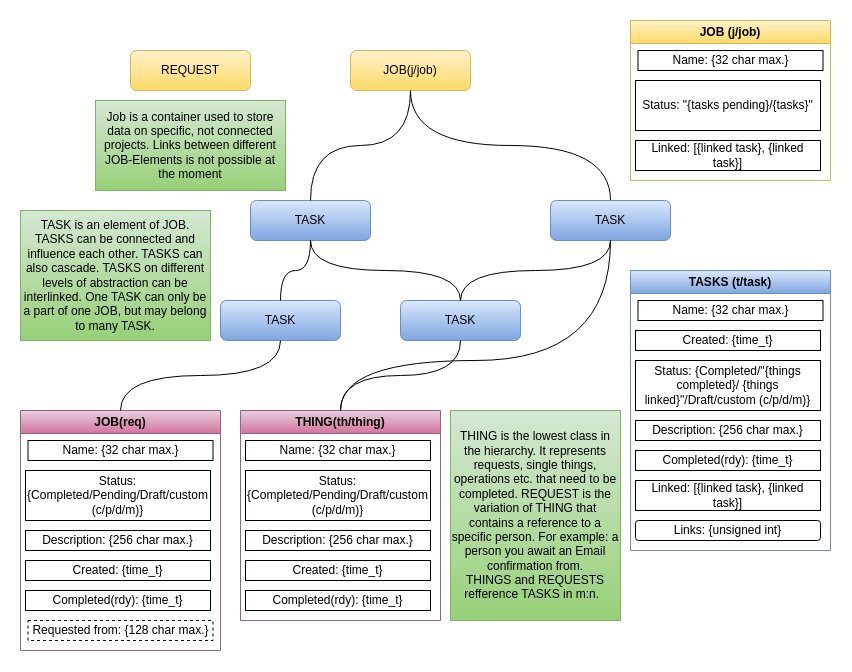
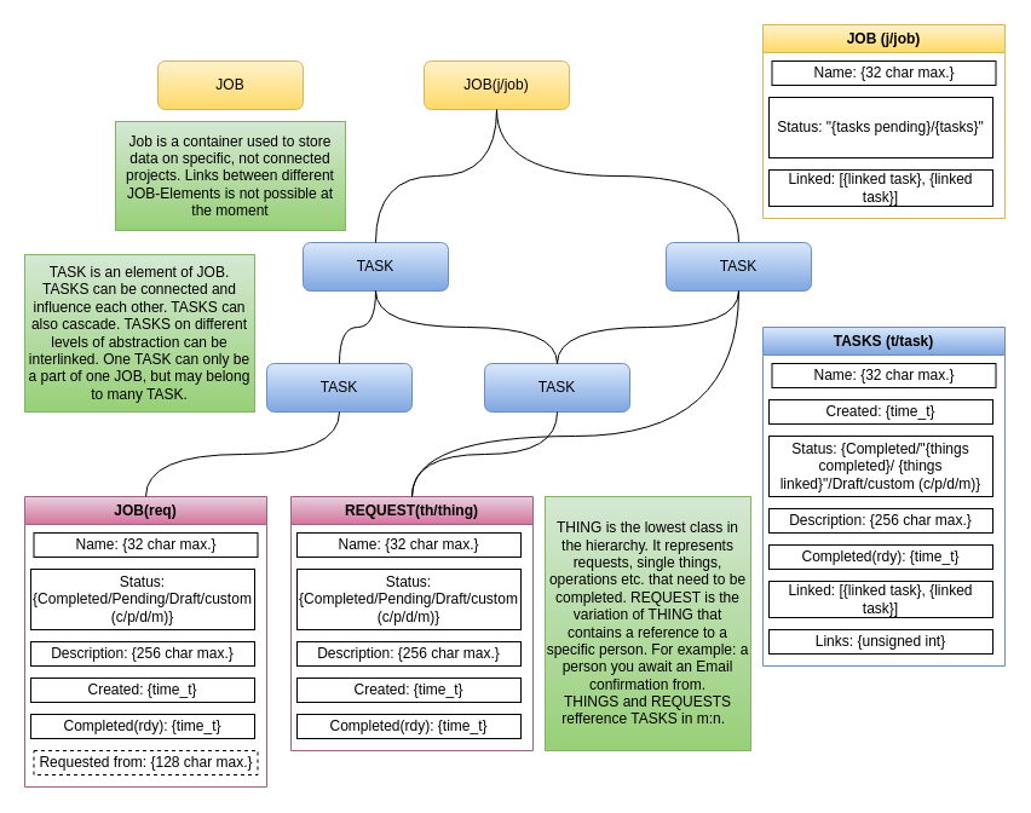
  <mxCell id="0" />
  <mxCell id="1" parent="0" />
  <mxCell id="2" value="" style="edgeStyle=orthogonalEdgeStyle;rounded=0;orthogonalLoop=1;jettySize=auto;html=1;curved=1;endArrow=none;endFill=0;exitX=0.5;exitY=1;exitDx=0;exitDy=0;entryX=0.5;entryY=0;entryDx=0;entryDy=0;" parent="1" source="3" target="8" edge="1"><mxGeometry relative="1" as="geometry"><mxPoint x="475" y="190" as="targetPoint" /></mxGeometry></mxCell>
  <mxCell id="3" value="JOB(j/job)" style="rounded=1;whiteSpace=wrap;html=1;fillColor=#fff2cc;strokeColor=#d6b656;gradientColor=#ffd966;" parent="1" vertex="1"><mxGeometry x="350" y="50" width="120" height="40" as="geometry" /></mxCell>
- <mxCell id="4" value="REQUEST" style="rounded=1;whiteSpace=wrap;html=1;fillColor=#fff2cc;strokeColor=#d6b656;gradientColor=#ffd966;" parent="1" vertex="1"><mxGeometry x="130" y="50" width="120" height="40" as="geometry" /></mxCell>
+ <mxCell id="4" value="JOB" style="rounded=1;whiteSpace=wrap;html=1;fillColor=#fff2cc;strokeColor=#d6b656;gradientColor=#ffd966;" parent="1" vertex="1"><mxGeometry x="130" y="50" width="120" height="40" as="geometry" /></mxCell>
  <mxCell id="5" value="Job is a container used to store data on specific, not connected projects. Links between different JOB-Elements is not possible at the moment" style="rounded=0;whiteSpace=wrap;html=1;fillColor=#d5e8d4;gradientColor=#97d077;strokeColor=#82b366;" parent="1" vertex="1"><mxGeometry x="95" y="100" width="190" height="90" as="geometry" /></mxCell>
  <mxCell id="6" value="TASK" style="rounded=1;whiteSpace=wrap;html=1;fillColor=#dae8fc;gradientColor=#7ea6e0;strokeColor=#6c8ebf;" parent="1" vertex="1"><mxGeometry x="250" y="200" width="120" height="40" as="geometry" /></mxCell>
  <mxCell id="7" value="" style="edgeStyle=orthogonalEdgeStyle;rounded=0;orthogonalLoop=1;jettySize=auto;html=1;curved=1;endArrow=none;endFill=0;exitX=0.5;exitY=1;exitDx=0;exitDy=0;entryX=0.5;entryY=0;entryDx=0;entryDy=0;" parent="1" source="3" target="6" edge="1"><mxGeometry relative="1" as="geometry"><mxPoint x="420" y="100" as="sourcePoint" /><mxPoint x="485" y="200" as="targetPoint" /></mxGeometry></mxCell>
  <mxCell id="8" value="TASK" style="rounded=1;whiteSpace=wrap;html=1;fillColor=#dae8fc;gradientColor=#7ea6e0;strokeColor=#6c8ebf;" parent="1" vertex="1"><mxGeometry x="550" y="200" width="120" height="40" as="geometry" /></mxCell>
  <mxCell id="9" value="TASK is an element of JOB. TASKS can be connected and influence each other. TASKS can also cascade. TASKS on different levels of abstraction can be interlinked. One TASK can only be a part of one JOB, but may belong to many TASK." style="rounded=0;whiteSpace=wrap;html=1;fillColor=#d5e8d4;gradientColor=#97d077;strokeColor=#82b366;" parent="1" vertex="1"><mxGeometry x="20" y="210" width="190" height="130" as="geometry" /></mxCell>
  <mxCell id="10" value="TASK" style="rounded=1;whiteSpace=wrap;html=1;fillColor=#dae8fc;gradientColor=#7ea6e0;strokeColor=#6c8ebf;" vertex="1" parent="1"><mxGeometry x="400" y="300" width="120" height="40" as="geometry" /></mxCell>
  <mxCell id="11" value="" style="edgeStyle=orthogonalEdgeStyle;rounded=0;orthogonalLoop=1;jettySize=auto;html=1;curved=1;endArrow=none;endFill=0;exitX=0.5;exitY=1;exitDx=0;exitDy=0;entryX=0.5;entryY=0;entryDx=0;entryDy=0;" edge="1" parent="1" source="6" target="10"><mxGeometry relative="1" as="geometry"><mxPoint x="510" y="240" as="sourcePoint" /><mxPoint x="600" y="365" as="targetPoint" /></mxGeometry></mxCell>
  <mxCell id="12" value="TASK" style="rounded=1;whiteSpace=wrap;html=1;fillColor=#dae8fc;gradientColor=#7ea6e0;strokeColor=#6c8ebf;" vertex="1" parent="1"><mxGeometry x="220" y="300" width="120" height="40" as="geometry" /></mxCell>
  <mxCell id="13" value="" style="edgeStyle=orthogonalEdgeStyle;rounded=0;orthogonalLoop=1;jettySize=auto;html=1;curved=1;endArrow=none;endFill=0;entryX=0.5;entryY=0;entryDx=0;entryDy=0;exitX=0.5;exitY=1;exitDx=0;exitDy=0;" edge="1" target="12" parent="1" source="6"><mxGeometry relative="1" as="geometry"><mxPoint x="340" y="271" as="sourcePoint" /><mxPoint x="400" y="365" as="targetPoint" /></mxGeometry></mxCell>
  <mxCell id="14" value="" style="edgeStyle=orthogonalEdgeStyle;rounded=0;orthogonalLoop=1;jettySize=auto;html=1;curved=1;endArrow=none;endFill=0;exitX=0.5;exitY=1;exitDx=0;exitDy=0;entryX=0.5;entryY=0;entryDx=0;entryDy=0;" edge="1" parent="1" source="8" target="10"><mxGeometry relative="1" as="geometry"><mxPoint x="320" y="250" as="sourcePoint" /><mxPoint x="470" y="310" as="targetPoint" /></mxGeometry></mxCell>
  <mxCell id="15" value="JOB(req)" style="swimlane;whiteSpace=wrap;html=1;fillColor=#e6d0de;gradientColor=#d5739d;strokeColor=#996185;" vertex="1" parent="1"><mxGeometry x="20" y="410" width="200" height="240" as="geometry"><mxRectangle x="30" y="420" width="120" height="30" as="alternateBounds" /></mxGeometry></mxCell>
  <mxCell id="16" value="Created: {time_t}" style="rounded=0;whiteSpace=wrap;html=1;" vertex="1" parent="15"><mxGeometry x="5" y="150" width="185" height="20" as="geometry" /></mxCell>
  <mxCell id="17" value="Status: {Completed/Pending/Draft/custom (c/p/d/m)}" style="rounded=0;whiteSpace=wrap;html=1;align=center;" vertex="1" parent="15"><mxGeometry x="5" y="60" width="185" height="50" as="geometry" /></mxCell>
  <mxCell id="18" value="Completed(rdy): {time_t}" style="rounded=0;whiteSpace=wrap;html=1;" vertex="1" parent="15"><mxGeometry x="5" y="180" width="185" height="20" as="geometry" /></mxCell>
  <mxCell id="19" value="Description: {256 char max.}" style="rounded=0;whiteSpace=wrap;html=1;" vertex="1" parent="15"><mxGeometry x="5" y="120" width="185" height="20" as="geometry" /></mxCell>
  <mxCell id="20" value="Name: {32 char max.}" style="rounded=0;whiteSpace=wrap;html=1;" vertex="1" parent="15"><mxGeometry x="7.5" y="30" width="185" height="20" as="geometry" /></mxCell>
  <mxCell id="21" value="Requested from: {128 char max.}" style="rounded=0;whiteSpace=wrap;html=1;dashed=1;" vertex="1" parent="15"><mxGeometry x="7.5" y="210" width="185" height="20" as="geometry" /></mxCell>
  <mxCell id="22" value="" style="edgeStyle=orthogonalEdgeStyle;rounded=0;orthogonalLoop=1;jettySize=auto;html=1;curved=1;endArrow=none;endFill=0;entryX=0.5;entryY=0;entryDx=0;entryDy=0;exitX=0.5;exitY=1;exitDx=0;exitDy=0;" edge="1" parent="1" source="12" target="15"><mxGeometry relative="1" as="geometry"><mxPoint x="390" y="410" as="sourcePoint" /><mxPoint x="360" y="470" as="targetPoint" /></mxGeometry></mxCell>
- <mxCell id="23" value="THING(th/thing)" style="swimlane;whiteSpace=wrap;html=1;fillColor=#e6d0de;gradientColor=#d5739d;strokeColor=#996185;startSize=23;" vertex="1" parent="1"><mxGeometry x="240" y="410" width="200" height="210" as="geometry"><mxRectangle x="370" y="420" width="130" height="30" as="alternateBounds" /></mxGeometry></mxCell>
+ <mxCell id="23" value="REQUEST(th/thing)" style="swimlane;whiteSpace=wrap;html=1;fillColor=#e6d0de;gradientColor=#d5739d;strokeColor=#996185;startSize=23;" vertex="1" parent="1"><mxGeometry x="240" y="410" width="200" height="210" as="geometry"><mxRectangle x="370" y="420" width="130" height="30" as="alternateBounds" /></mxGeometry></mxCell>
  <mxCell id="24" value="Status: {Completed/Pending/Draft/custom (c/p/d/m)}" style="rounded=0;whiteSpace=wrap;html=1;align=center;" vertex="1" parent="23"><mxGeometry x="5" y="60" width="185" height="50" as="geometry" /></mxCell>
  <mxCell id="25" value="Completed(rdy): {time_t}" style="rounded=0;whiteSpace=wrap;html=1;" vertex="1" parent="23"><mxGeometry x="5" y="180" width="185" height="20" as="geometry" /></mxCell>
  <mxCell id="26" value="Description: {256 char max.}" style="rounded=0;whiteSpace=wrap;html=1;" vertex="1" parent="23"><mxGeometry x="5" y="120" width="185" height="20" as="geometry" /></mxCell>
  <mxCell id="27" value="Name: {32 char max.}" style="rounded=0;whiteSpace=wrap;html=1;" vertex="1" parent="23"><mxGeometry x="5" y="30" width="185" height="20" as="geometry" /></mxCell>
  <mxCell id="28" value="Created: {time_t}" style="rounded=0;whiteSpace=wrap;html=1;" vertex="1" parent="23"><mxGeometry x="5" y="150" width="185" height="20" as="geometry" /></mxCell>
  <mxCell id="29" value="" style="edgeStyle=orthogonalEdgeStyle;rounded=0;orthogonalLoop=1;jettySize=auto;html=1;curved=1;endArrow=none;endFill=0;entryX=0.5;entryY=0;entryDx=0;entryDy=0;exitX=0.5;exitY=1;exitDx=0;exitDy=0;" edge="1" parent="1" source="10" target="23"><mxGeometry relative="1" as="geometry"><mxPoint x="320" y="250" as="sourcePoint" /><mxPoint x="290" y="310" as="targetPoint" /></mxGeometry></mxCell>
  <mxCell id="30" value="TASKS (t/task&lt;span style=&quot;background-color: transparent; color: light-dark(rgb(0, 0, 0), rgb(255, 255, 255));&quot;&gt;)&lt;/span&gt;" style="swimlane;whiteSpace=wrap;html=1;fillColor=#dae8fc;gradientColor=#7ea6e0;strokeColor=#6c8ebf;startSize=23;" vertex="1" parent="1"><mxGeometry x="630" y="270" width="200" height="280" as="geometry"><mxRectangle x="700" y="215" width="130" height="30" as="alternateBounds" /></mxGeometry></mxCell>
  <mxCell id="31" value="Created: {time_t}" style="rounded=0;whiteSpace=wrap;html=1;" vertex="1" parent="30"><mxGeometry x="5" y="60" width="185" height="20" as="geometry" /></mxCell>
  <mxCell id="32" value="Status: {Completed/&quot;{things completed}/ {things linked}&quot;/Draft/custom (c/p/d/m)}" style="rounded=0;whiteSpace=wrap;html=1;align=center;" vertex="1" parent="30"><mxGeometry x="5" y="90" width="185" height="50" as="geometry" /></mxCell>
  <mxCell id="33" value="Completed(rdy): {time_t}" style="rounded=0;whiteSpace=wrap;html=1;" vertex="1" parent="30"><mxGeometry x="5" y="180" width="185" height="20" as="geometry" /></mxCell>
  <mxCell id="34" value="Description: {256 char max.}" style="rounded=0;whiteSpace=wrap;html=1;" vertex="1" parent="30"><mxGeometry x="5" y="150" width="185" height="20" as="geometry" /></mxCell>
  <mxCell id="35" value="Name: {32 char max.}" style="rounded=0;whiteSpace=wrap;html=1;" vertex="1" parent="30"><mxGeometry x="7.5" y="30" width="185" height="20" as="geometry" /></mxCell>
  <mxCell id="36" value="Linked: [{linked task}, {linked task}]" style="rounded=0;whiteSpace=wrap;html=1;" vertex="1" parent="30"><mxGeometry x="5" y="210" width="185" height="30" as="geometry" /></mxCell>
- <mxCell id="37" value="Links: {unsigned int}" style="whiteSpace=wrap;html=1;rounded=1;" vertex="1" parent="30"><mxGeometry x="5" y="250" width="185" height="20" as="geometry" /></mxCell>
+ <mxCell id="37" value="Links: {unsigned int}" style="rounded=0;whiteSpace=wrap;html=1;" vertex="1" parent="30"><mxGeometry x="5" y="250" width="185" height="20" as="geometry" /></mxCell>
  <mxCell id="38" value="" style="edgeStyle=orthogonalEdgeStyle;rounded=0;orthogonalLoop=1;jettySize=auto;html=1;curved=1;endArrow=none;endFill=0;exitX=0.5;exitY=1;exitDx=0;exitDy=0;entryX=0.5;entryY=0;entryDx=0;entryDy=0;" edge="1" parent="1" source="8" target="23"><mxGeometry relative="1" as="geometry"><mxPoint x="660" y="310" as="sourcePoint" /><mxPoint x="810" y="370" as="targetPoint" /><Array as="points"><mxPoint x="610" y="360" /><mxPoint x="340" y="360" /></Array></mxGeometry></mxCell>
  <mxCell id="39" value="THING is the lowest class in the hierarchy. It represents requests, single things, operations etc. that need to be completed. REQUEST is the variation of THING that contains a reference to a specific person. For example: a person you await an Email confirmation from.&lt;div&gt;THINGS and REQUESTS refference TASKS in m:n.&amp;nbsp;&amp;nbsp;&lt;/div&gt;" style="rounded=0;whiteSpace=wrap;html=1;fillColor=#d5e8d4;gradientColor=#97d077;strokeColor=#82b366;" vertex="1" parent="1"><mxGeometry x="450" y="410" width="170" height="210" as="geometry" /></mxCell>
  <mxCell id="40" value="JOB (j/job)" style="swimlane;whiteSpace=wrap;html=1;fillColor=#fff2cc;gradientColor=#ffd966;strokeColor=#d6b656;startSize=23;" vertex="1" parent="1"><mxGeometry x="630" y="20" width="200" height="160" as="geometry"><mxRectangle x="530" y="65" width="130" height="30" as="alternateBounds" /></mxGeometry></mxCell>
  <mxCell id="41" value="Status: &quot;{tasks pending}/{tasks}&quot;" style="rounded=0;whiteSpace=wrap;html=1;align=center;" vertex="1" parent="40"><mxGeometry x="5" y="60" width="185" height="50" as="geometry" /></mxCell>
  <mxCell id="42" value="Name: {32 char max.}" style="rounded=0;whiteSpace=wrap;html=1;" vertex="1" parent="40"><mxGeometry x="7.5" y="30" width="185" height="20" as="geometry" /></mxCell>
  <mxCell id="43" value="Linked: [{linked task}, {linked task}]" style="rounded=0;whiteSpace=wrap;html=1;" vertex="1" parent="40"><mxGeometry x="5" y="120" width="185" height="30" as="geometry" /></mxCell>
